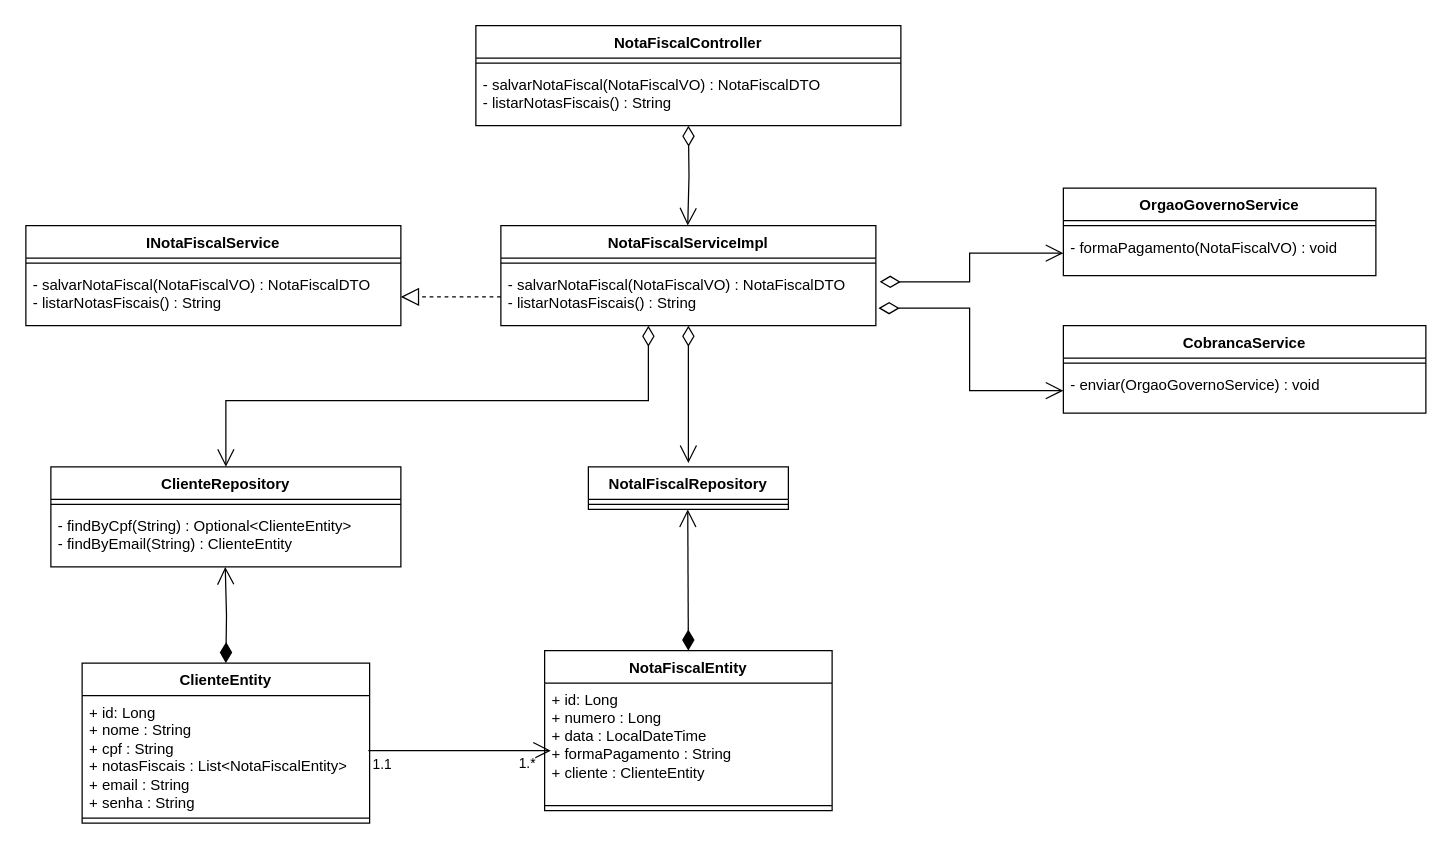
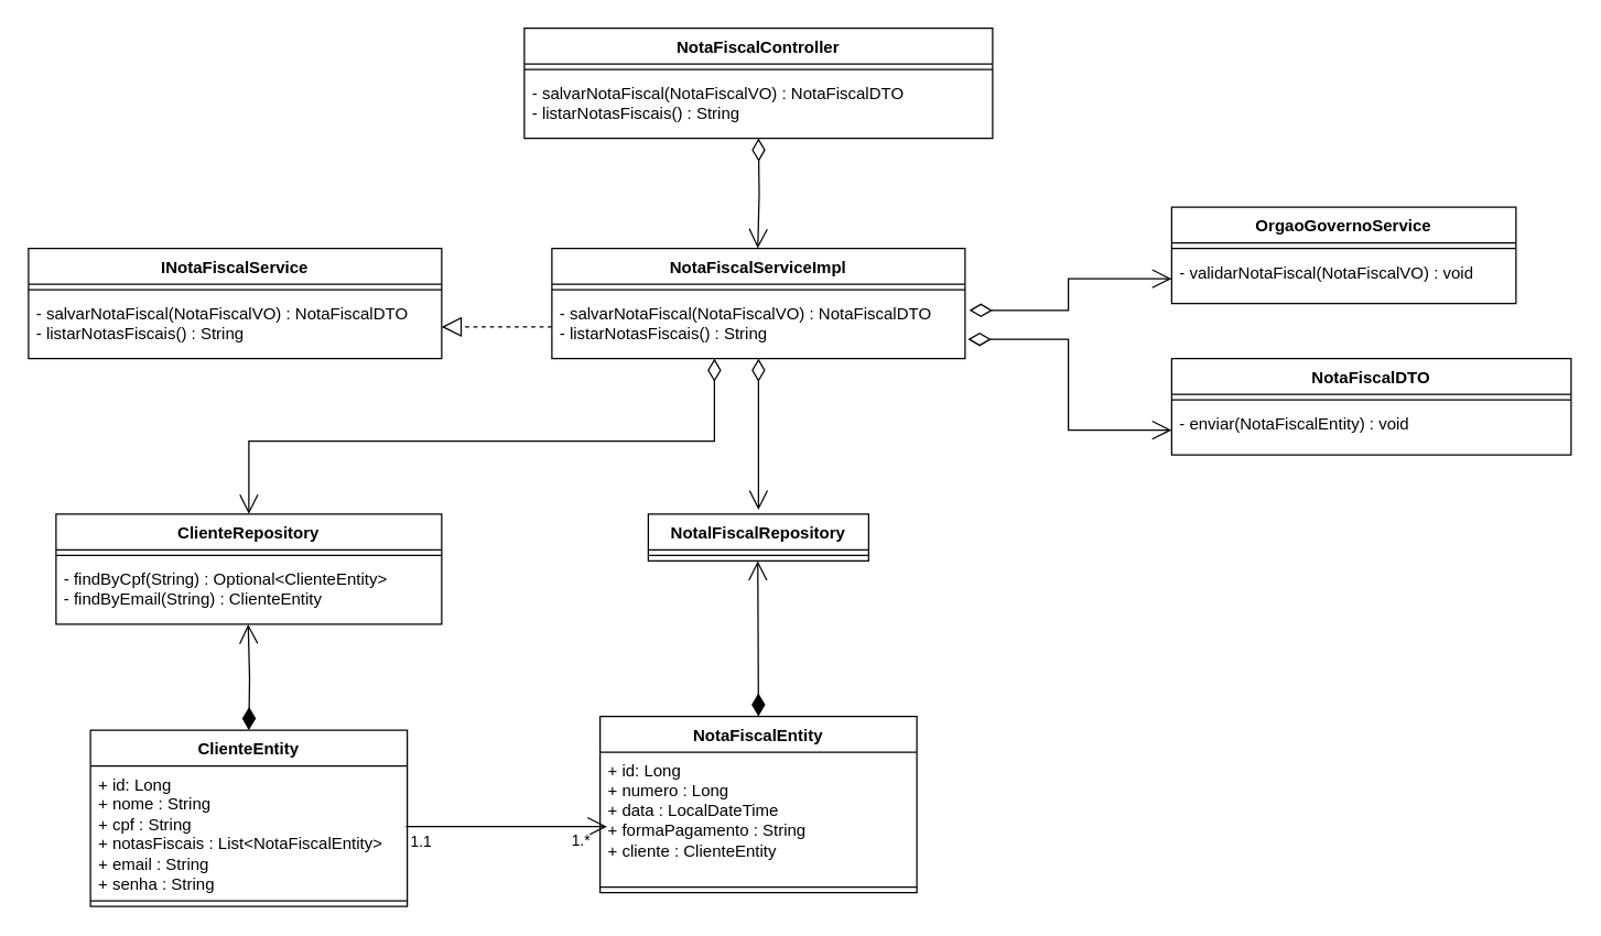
  <mxCell id="0" />
  <mxCell id="1" parent="0" />
  <mxCell id="2" value="NotaFiscalController" style="swimlane;fontStyle=1;align=center;verticalAlign=top;childLayout=stackLayout;horizontal=1;startSize=26;horizontalStack=0;resizeParent=1;resizeParentMax=0;resizeLast=0;collapsible=1;marginBottom=0;whiteSpace=wrap;html=1;" vertex="1" parent="1"><mxGeometry x="380" y="20" width="340" height="80" as="geometry" /></mxCell>
  <mxCell id="3" value="" style="line;strokeWidth=1;fillColor=none;align=left;verticalAlign=middle;spacingTop=-1;spacingLeft=3;spacingRight=3;rotatable=0;labelPosition=right;points=[];portConstraint=eastwest;strokeColor=inherit;" vertex="1" parent="2"><mxGeometry y="26" width="340" height="8" as="geometry" /></mxCell>
  <mxCell id="4" value="-&amp;nbsp;salvarNotaFiscal(NotaFiscalVO) :&amp;nbsp;NotaFiscalDTO&lt;div&gt;-&amp;nbsp;listarNotasFiscais() : String&lt;/div&gt;" style="text;strokeColor=none;fillColor=none;align=left;verticalAlign=top;spacingLeft=4;spacingRight=4;overflow=hidden;rotatable=0;points=[[0,0.5],[1,0.5]];portConstraint=eastwest;whiteSpace=wrap;html=1;" vertex="1" parent="2"><mxGeometry y="34" width="340" height="46" as="geometry" /></mxCell>
  <mxCell id="5" value="INotaFiscalService" style="swimlane;fontStyle=1;align=center;verticalAlign=top;childLayout=stackLayout;horizontal=1;startSize=26;horizontalStack=0;resizeParent=1;resizeParentMax=0;resizeLast=0;collapsible=1;marginBottom=0;whiteSpace=wrap;html=1;" vertex="1" parent="1"><mxGeometry x="20" y="180" width="300" height="80" as="geometry" /></mxCell>
  <mxCell id="6" value="" style="line;strokeWidth=1;fillColor=none;align=left;verticalAlign=middle;spacingTop=-1;spacingLeft=3;spacingRight=3;rotatable=0;labelPosition=right;points=[];portConstraint=eastwest;strokeColor=inherit;" vertex="1" parent="5"><mxGeometry y="26" width="300" height="8" as="geometry" /></mxCell>
  <mxCell id="7" value="-&amp;nbsp;salvarNotaFiscal(NotaFiscalVO) :&amp;nbsp;NotaFiscalDTO&lt;div&gt;-&amp;nbsp;listarNotasFiscais() : String&lt;/div&gt;" style="text;strokeColor=none;fillColor=none;align=left;verticalAlign=top;spacingLeft=4;spacingRight=4;overflow=hidden;rotatable=0;points=[[0,0.5],[1,0.5]];portConstraint=eastwest;whiteSpace=wrap;html=1;" vertex="1" parent="5"><mxGeometry y="34" width="300" height="46" as="geometry" /></mxCell>
  <mxCell id="8" value="NotaFiscalServiceImpl" style="swimlane;fontStyle=1;align=center;verticalAlign=top;childLayout=stackLayout;horizontal=1;startSize=26;horizontalStack=0;resizeParent=1;resizeParentMax=0;resizeLast=0;collapsible=1;marginBottom=0;whiteSpace=wrap;html=1;" vertex="1" parent="1"><mxGeometry x="400" y="180" width="300" height="80" as="geometry" /></mxCell>
  <mxCell id="9" value="" style="line;strokeWidth=1;fillColor=none;align=left;verticalAlign=middle;spacingTop=-1;spacingLeft=3;spacingRight=3;rotatable=0;labelPosition=right;points=[];portConstraint=eastwest;strokeColor=inherit;" vertex="1" parent="8"><mxGeometry y="26" width="300" height="8" as="geometry" /></mxCell>
  <mxCell id="10" value="-&amp;nbsp;salvarNotaFiscal(NotaFiscalVO) :&amp;nbsp;NotaFiscalDTO&lt;div&gt;-&amp;nbsp;listarNotasFiscais() : String&lt;/div&gt;" style="text;strokeColor=none;fillColor=none;align=left;verticalAlign=top;spacingLeft=4;spacingRight=4;overflow=hidden;rotatable=0;points=[[0,0.5],[1,0.5]];portConstraint=eastwest;whiteSpace=wrap;html=1;" vertex="1" parent="8"><mxGeometry y="34" width="300" height="46" as="geometry" /></mxCell>
  <mxCell id="11" value="NotalFiscalRepository" style="swimlane;fontStyle=1;align=center;verticalAlign=top;childLayout=stackLayout;horizontal=1;startSize=26;horizontalStack=0;resizeParent=1;resizeParentMax=0;resizeLast=0;collapsible=1;marginBottom=0;whiteSpace=wrap;html=1;" vertex="1" parent="1"><mxGeometry x="470" y="373" width="160" height="34" as="geometry" /></mxCell>
  <mxCell id="12" value="" style="line;strokeWidth=1;fillColor=none;align=left;verticalAlign=middle;spacingTop=-1;spacingLeft=3;spacingRight=3;rotatable=0;labelPosition=right;points=[];portConstraint=eastwest;strokeColor=inherit;" vertex="1" parent="11"><mxGeometry y="26" width="160" height="8" as="geometry" /></mxCell>
  <mxCell id="13" value="ClienteRepository" style="swimlane;fontStyle=1;align=center;verticalAlign=top;childLayout=stackLayout;horizontal=1;startSize=26;horizontalStack=0;resizeParent=1;resizeParentMax=0;resizeLast=0;collapsible=1;marginBottom=0;whiteSpace=wrap;html=1;" vertex="1" parent="1"><mxGeometry y="373" width="280" height="80" as="geometry" x="40" /></mxCell>
  <mxCell id="14" value="" style="line;strokeWidth=1;fillColor=none;align=left;verticalAlign=middle;spacingTop=-1;spacingLeft=3;spacingRight=3;rotatable=0;labelPosition=right;points=[];portConstraint=eastwest;strokeColor=inherit;" vertex="1" parent="13"><mxGeometry y="26" width="280" height="8" as="geometry" /></mxCell>
  <mxCell id="15" value="-&amp;nbsp;findByCpf(String) :&amp;nbsp;Optional&amp;lt;ClienteEntity&amp;gt;&lt;div&gt;-&amp;nbsp;findByEmail(String) : ClienteEntity&lt;/div&gt;" style="text;strokeColor=none;fillColor=none;align=left;verticalAlign=top;spacingLeft=4;spacingRight=4;overflow=hidden;rotatable=0;points=[[0,0.5],[1,0.5]];portConstraint=eastwest;whiteSpace=wrap;html=1;" vertex="1" parent="13"><mxGeometry y="34" width="280" height="46" as="geometry" /></mxCell>
- <mxCell id="16" value="CobrancaService" style="swimlane;fontStyle=1;align=center;verticalAlign=top;childLayout=stackLayout;horizontal=1;startSize=26;horizontalStack=0;resizeParent=1;resizeParentMax=0;resizeLast=0;collapsible=1;marginBottom=0;whiteSpace=wrap;html=1;" vertex="1" parent="1"><mxGeometry x="850" y="260" width="290" height="70" as="geometry" /></mxCell>
+ <mxCell id="16" value="NotaFiscalDTO" style="swimlane;fontStyle=1;align=center;verticalAlign=top;childLayout=stackLayout;horizontal=1;startSize=26;horizontalStack=0;resizeParent=1;resizeParentMax=0;resizeLast=0;collapsible=1;marginBottom=0;whiteSpace=wrap;html=1;" vertex="1" parent="1"><mxGeometry x="850" y="260" width="290" height="70" as="geometry" /></mxCell>
  <mxCell id="17" value="" style="line;strokeWidth=1;fillColor=none;align=left;verticalAlign=middle;spacingTop=-1;spacingLeft=3;spacingRight=3;rotatable=0;labelPosition=right;points=[];portConstraint=eastwest;strokeColor=inherit;" vertex="1" parent="16"><mxGeometry y="26" width="290" height="8" as="geometry" /></mxCell>
- <mxCell id="18" value="-&amp;nbsp;enviar(OrgaoGovernoService) :&amp;nbsp;void" style="text;strokeColor=none;fillColor=none;align=left;verticalAlign=top;spacingLeft=4;spacingRight=4;overflow=hidden;rotatable=0;points=[[0,0.5],[1,0.5]];portConstraint=eastwest;whiteSpace=wrap;html=1;" vertex="1" parent="16"><mxGeometry y="34" width="290" height="36" as="geometry" /></mxCell>
+ <mxCell id="18" value="-&amp;nbsp;enviar(NotaFiscalEntity) :&amp;nbsp;void" style="text;strokeColor=none;fillColor=none;align=left;verticalAlign=top;spacingLeft=4;spacingRight=4;overflow=hidden;rotatable=0;points=[[0,0.5],[1,0.5]];portConstraint=eastwest;whiteSpace=wrap;html=1;" vertex="1" parent="16"><mxGeometry y="34" width="290" height="36" as="geometry" /></mxCell>
  <mxCell id="19" value="OrgaoGovernoService" style="swimlane;fontStyle=1;align=center;verticalAlign=top;childLayout=stackLayout;horizontal=1;startSize=26;horizontalStack=0;resizeParent=1;resizeParentMax=0;resizeLast=0;collapsible=1;marginBottom=0;whiteSpace=wrap;html=1;" vertex="1" parent="1"><mxGeometry x="850" y="150" width="250" height="70" as="geometry" /></mxCell>
  <mxCell id="20" value="" style="line;strokeWidth=1;fillColor=none;align=left;verticalAlign=middle;spacingTop=-1;spacingLeft=3;spacingRight=3;rotatable=0;labelPosition=right;points=[];portConstraint=eastwest;strokeColor=inherit;" vertex="1" parent="19"><mxGeometry y="26" width="250" height="8" as="geometry" /></mxCell>
- <mxCell id="21" value="-&amp;nbsp;formaPagamento(NotaFiscalVO) :&amp;nbsp;void" style="text;strokeColor=none;fillColor=none;align=left;verticalAlign=top;spacingLeft=4;spacingRight=4;overflow=hidden;rotatable=0;points=[[0,0.5],[1,0.5]];portConstraint=eastwest;whiteSpace=wrap;html=1;" vertex="1" parent="19"><mxGeometry y="34" width="250" height="36" as="geometry" /></mxCell>
+ <mxCell id="21" value="-&amp;nbsp;validarNotaFiscal(NotaFiscalVO) :&amp;nbsp;void" style="text;strokeColor=none;fillColor=none;align=left;verticalAlign=top;spacingLeft=4;spacingRight=4;overflow=hidden;rotatable=0;points=[[0,0.5],[1,0.5]];portConstraint=eastwest;whiteSpace=wrap;html=1;" vertex="1" parent="19"><mxGeometry y="34" width="250" height="36" as="geometry" /></mxCell>
  <mxCell id="22" value="" style="endArrow=block;dashed=1;endFill=0;endSize=12;html=1;rounded=0;entryX=1;entryY=0.5;entryDx=0;entryDy=0;exitX=0;exitY=0.5;exitDx=0;exitDy=0;" edge="1" parent="1" source="10" target="7"><mxGeometry width="160" relative="1" as="geometry"><mxPoint x="350" y="260" as="sourcePoint" /><mxPoint x="510" y="260" as="targetPoint" /></mxGeometry></mxCell>
  <mxCell id="23" value="" style="endArrow=open;html=1;endSize=12;startArrow=diamondThin;startSize=14;startFill=0;edgeStyle=orthogonalEdgeStyle;align=left;verticalAlign=bottom;rounded=0;" edge="1" parent="1"><mxGeometry x="-1" y="3" relative="1" as="geometry"><mxPoint x="550" y="260" as="sourcePoint" /><mxPoint x="550" y="370" as="targetPoint" /></mxGeometry></mxCell>
  <mxCell id="24" value="" style="endArrow=open;html=1;endSize=12;startArrow=diamondThin;startSize=14;startFill=0;edgeStyle=orthogonalEdgeStyle;align=left;verticalAlign=bottom;rounded=0;" edge="1" parent="1"><mxGeometry x="-1" y="3" relative="1" as="geometry"><mxPoint x="550" y="100" as="sourcePoint" /><mxPoint x="549.5" y="180" as="targetPoint" /></mxGeometry></mxCell>
  <mxCell id="25" value="" style="endArrow=open;html=1;endSize=12;startArrow=diamondThin;startSize=14;startFill=0;edgeStyle=orthogonalEdgeStyle;align=left;verticalAlign=bottom;rounded=0;entryX=0.5;entryY=0;entryDx=0;entryDy=0;" edge="1" parent="1" target="13"><mxGeometry x="-1" y="3" relative="1" as="geometry"><mxPoint x="518" y="260" as="sourcePoint" /><mxPoint x="500" y="260" as="targetPoint" /><Array as="points"><mxPoint x="518" y="320" /><mxPoint x="180" y="320" /></Array></mxGeometry></mxCell>
  <mxCell id="26" value="" style="endArrow=open;html=1;endSize=12;startArrow=diamondThin;startSize=14;startFill=0;edgeStyle=orthogonalEdgeStyle;align=left;verticalAlign=bottom;rounded=0;exitX=1.01;exitY=0.239;exitDx=0;exitDy=0;exitPerimeter=0;entryX=0;entryY=0.5;entryDx=0;entryDy=0;" edge="1" parent="1" source="10" target="21"><mxGeometry x="-1" y="3" relative="1" as="geometry"><mxPoint x="720" y="260" as="sourcePoint" /><mxPoint x="880" y="260" as="targetPoint" /></mxGeometry></mxCell>
  <mxCell id="27" value="" style="endArrow=open;html=1;endSize=12;startArrow=diamondThin;startSize=14;startFill=0;edgeStyle=orthogonalEdgeStyle;align=left;verticalAlign=bottom;rounded=0;exitX=1.007;exitY=0.696;exitDx=0;exitDy=0;exitPerimeter=0;entryX=0;entryY=0.5;entryDx=0;entryDy=0;" edge="1" parent="1" source="10" target="18"><mxGeometry x="-1" y="3" relative="1" as="geometry"><mxPoint x="720" y="260" as="sourcePoint" /><mxPoint x="880" y="260" as="targetPoint" /></mxGeometry></mxCell>
  <mxCell id="28" value="ClienteEntity" style="swimlane;fontStyle=1;align=center;verticalAlign=top;childLayout=stackLayout;horizontal=1;startSize=26;horizontalStack=0;resizeParent=1;resizeParentMax=0;resizeLast=0;collapsible=1;marginBottom=0;whiteSpace=wrap;html=1;" vertex="1" parent="1"><mxGeometry x="65" y="530" width="230" height="128" as="geometry" /></mxCell>
  <mxCell id="29" value="+ id: Long&lt;div&gt;+&amp;nbsp;nome : String&lt;/div&gt;&lt;div&gt;+&amp;nbsp;cpf :&amp;nbsp;String&lt;/div&gt;&lt;div&gt;+&amp;nbsp;notasFiscais :&amp;nbsp;List&amp;lt;NotaFiscalEntity&amp;gt;&lt;/div&gt;&lt;div&gt;+&amp;nbsp;email :&amp;nbsp;String&lt;/div&gt;&lt;div&gt;+&amp;nbsp;senha :&amp;nbsp;String&lt;/div&gt;" style="text;strokeColor=none;fillColor=none;align=left;verticalAlign=top;spacingLeft=4;spacingRight=4;overflow=hidden;rotatable=0;points=[[0,0.5],[1,0.5]];portConstraint=eastwest;whiteSpace=wrap;html=1;" vertex="1" parent="28"><mxGeometry y="26" width="230" height="94" as="geometry" /></mxCell>
  <mxCell id="30" value="" style="line;strokeWidth=1;fillColor=none;align=left;verticalAlign=middle;spacingTop=-1;spacingLeft=3;spacingRight=3;rotatable=0;labelPosition=right;points=[];portConstraint=eastwest;strokeColor=inherit;" vertex="1" parent="28"><mxGeometry y="120" width="230" height="8" as="geometry" /></mxCell>
  <mxCell id="31" value="NotaFiscalEntity" style="swimlane;fontStyle=1;align=center;verticalAlign=top;childLayout=stackLayout;horizontal=1;startSize=26;horizontalStack=0;resizeParent=1;resizeParentMax=0;resizeLast=0;collapsible=1;marginBottom=0;whiteSpace=wrap;html=1;" vertex="1" parent="1"><mxGeometry x="435" y="520" width="230" height="128" as="geometry" /></mxCell>
  <mxCell id="32" value="+ id: Long&lt;div&gt;&lt;div&gt;+ numero : Long&lt;/div&gt;&lt;div&gt;+ data : LocalDateTime&lt;/div&gt;&lt;div&gt;+ formaPagamento : String&lt;/div&gt;&lt;div&gt;+ cliente : ClienteEntity&lt;/div&gt;&lt;/div&gt;" style="text;strokeColor=none;fillColor=none;align=left;verticalAlign=top;spacingLeft=4;spacingRight=4;overflow=hidden;rotatable=0;points=[[0,0.5],[1,0.5]];portConstraint=eastwest;whiteSpace=wrap;html=1;" vertex="1" parent="31"><mxGeometry y="26" width="230" height="94" as="geometry" /></mxCell>
  <mxCell id="33" value="" style="line;strokeWidth=1;fillColor=none;align=left;verticalAlign=middle;spacingTop=-1;spacingLeft=3;spacingRight=3;rotatable=0;labelPosition=right;points=[];portConstraint=eastwest;strokeColor=inherit;" vertex="1" parent="31"><mxGeometry y="120" width="230" height="8" as="geometry" /></mxCell>
  <mxCell id="34" value="" style="endArrow=open;html=1;endSize=12;startArrow=diamondThin;startSize=14;startFill=1;edgeStyle=orthogonalEdgeStyle;align=left;verticalAlign=bottom;rounded=0;" edge="1" parent="1"><mxGeometry x="-1" y="3" relative="1" as="geometry"><mxPoint x="180" y="530" as="sourcePoint" /><mxPoint x="179.5" y="453" as="targetPoint" /></mxGeometry></mxCell>
  <mxCell id="35" value="" style="endArrow=open;html=1;endSize=12;startArrow=diamondThin;startSize=14;startFill=1;edgeStyle=orthogonalEdgeStyle;align=left;verticalAlign=bottom;rounded=0;exitX=0.5;exitY=0;exitDx=0;exitDy=0;" edge="1" parent="1" source="31"><mxGeometry x="-1" y="3" relative="1" as="geometry"><mxPoint x="550" y="484" as="sourcePoint" /><mxPoint x="549.5" y="407" as="targetPoint" /></mxGeometry></mxCell>
  <mxCell id="36" value="" style="endArrow=open;endFill=1;endSize=12;html=1;rounded=0;" edge="1" parent="1"><mxGeometry width="160" relative="1" as="geometry"><mxPoint x="294" y="600" as="sourcePoint" /><mxPoint x="440" y="600" as="targetPoint" /></mxGeometry></mxCell>
  <mxCell id="37" value="1.1" style="edgeLabel;html=1;align=center;verticalAlign=middle;resizable=0;points=[];" connectable="0" vertex="1" parent="36"><mxGeometry x="-0.863" y="-4" relative="1" as="geometry"><mxPoint y="6" as="offset" /></mxGeometry></mxCell>
  <mxCell id="38" value="1.*" style="edgeLabel;html=1;align=center;verticalAlign=middle;resizable=0;points=[];" connectable="0" vertex="1" parent="36"><mxGeometry x="0.726" y="-2" relative="1" as="geometry"><mxPoint y="7" as="offset" /></mxGeometry></mxCell>
